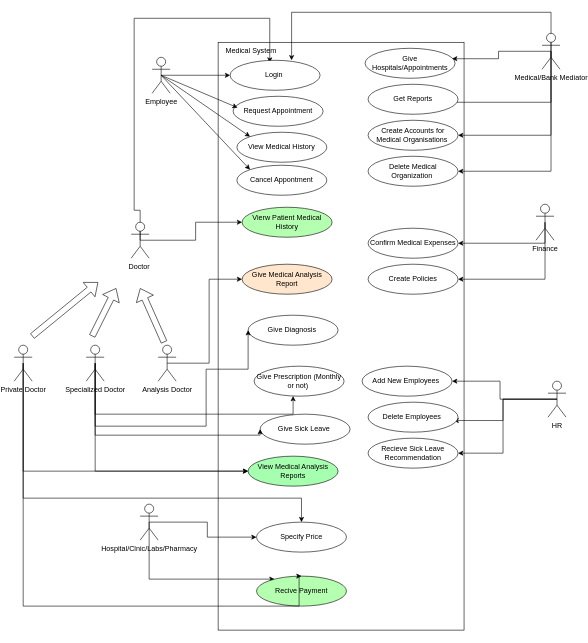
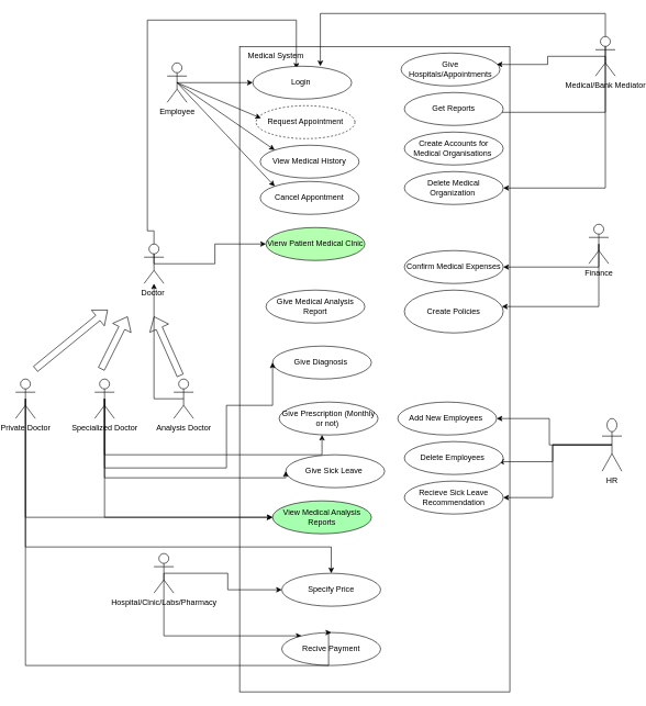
  <mxCell id="0" />
  <mxCell id="1" parent="0" />
  <mxCell id="2" value="" style="rounded=0;whiteSpace=wrap;html=1;" vertex="1" parent="1"><mxGeometry x="360" y="70" width="410" height="980" as="geometry" /></mxCell>
  <mxCell id="3" style="edgeStyle=orthogonalEdgeStyle;rounded=0;orthogonalLoop=1;jettySize=auto;html=1;exitX=0.5;exitY=0.5;exitDx=0;exitDy=0;exitPerimeter=0;entryX=1;entryY=0.5;entryDx=0;entryDy=0;" edge="1" parent="1" source="6" target="55"><mxGeometry relative="1" as="geometry" /></mxCell>
  <mxCell id="4" style="edgeStyle=orthogonalEdgeStyle;rounded=0;orthogonalLoop=1;jettySize=auto;html=1;exitX=0.5;exitY=0.5;exitDx=0;exitDy=0;exitPerimeter=0;entryX=0.951;entryY=0.612;entryDx=0;entryDy=0;entryPerimeter=0;" edge="1" parent="1" source="6" target="56"><mxGeometry relative="1" as="geometry" /></mxCell>
  <mxCell id="5" style="edgeStyle=orthogonalEdgeStyle;rounded=0;orthogonalLoop=1;jettySize=auto;html=1;exitX=0.5;exitY=0.5;exitDx=0;exitDy=0;exitPerimeter=0;entryX=1;entryY=0.5;entryDx=0;entryDy=0;" edge="1" parent="1" source="6" target="57"><mxGeometry relative="1" as="geometry" /></mxCell>
- <mxCell id="6" value="HR" style="shape=umlActor;verticalLabelPosition=bottom;verticalAlign=top;html=1;outlineConnect=0;" vertex="1" parent="1"><mxGeometry x="910" y="635" width="30" height="60" as="geometry" /></mxCell>
+ <mxCell id="6" value="HR" style="shape=umlActor;verticalLabelPosition=bottom;verticalAlign=top;html=1;outlineConnect=0;" vertex="1" parent="1"><mxGeometry x="910" y="635" width="30" height="80" as="geometry" /></mxCell>
  <mxCell id="7" style="edgeStyle=orthogonalEdgeStyle;rounded=0;orthogonalLoop=1;jettySize=auto;html=1;exitX=0.5;exitY=0.5;exitDx=0;exitDy=0;exitPerimeter=0;" edge="1" parent="1" source="8" target="25"><mxGeometry relative="1" as="geometry"><Array as="points"><mxPoint x="300" y="125" /><mxPoint x="300" y="125" /></Array></mxGeometry></mxCell>
  <mxCell id="8" value="Employee&lt;br&gt;" style="shape=umlActor;verticalLabelPosition=bottom;verticalAlign=top;html=1;outlineConnect=0;" vertex="1" parent="1"><mxGeometry x="250" y="95" width="30" height="60" as="geometry" /></mxCell>
  <mxCell id="9" style="edgeStyle=orthogonalEdgeStyle;rounded=0;orthogonalLoop=1;jettySize=auto;html=1;exitX=0.5;exitY=0.5;exitDx=0;exitDy=0;exitPerimeter=0;entryX=0.615;entryY=1.127;entryDx=0;entryDy=0;entryPerimeter=0;" edge="1" parent="1" source="11" target="24"><mxGeometry relative="1" as="geometry"><Array as="points"><mxPoint x="220" y="350" /><mxPoint x="220" y="30" /><mxPoint x="446" y="30" /></Array></mxGeometry></mxCell>
  <mxCell id="10" style="edgeStyle=orthogonalEdgeStyle;rounded=0;orthogonalLoop=1;jettySize=auto;html=1;exitX=0.5;exitY=0.5;exitDx=0;exitDy=0;exitPerimeter=0;" edge="1" parent="1" source="11" target="34"><mxGeometry relative="1" as="geometry" /></mxCell>
  <mxCell id="11" value="Doctor&amp;nbsp;" style="shape=umlActor;verticalLabelPosition=bottom;verticalAlign=top;html=1;outlineConnect=0;" vertex="1" parent="1"><mxGeometry x="215" y="370" width="30" height="60" as="geometry" /></mxCell>
  <mxCell id="12" style="edgeStyle=orthogonalEdgeStyle;rounded=0;orthogonalLoop=1;jettySize=auto;html=1;exitX=0.5;exitY=0.5;exitDx=0;exitDy=0;exitPerimeter=0;" edge="1" parent="1" source="14" target="48"><mxGeometry relative="1" as="geometry" /></mxCell>
  <mxCell id="13" style="edgeStyle=orthogonalEdgeStyle;rounded=0;orthogonalLoop=1;jettySize=auto;html=1;exitX=0.5;exitY=0.5;exitDx=0;exitDy=0;exitPerimeter=0;" edge="1" parent="1" source="14" target="49"><mxGeometry relative="1" as="geometry"><Array as="points"><mxPoint x="245" y="965" /></Array></mxGeometry></mxCell>
  <mxCell id="14" value="Hospital/Clnic/Labs/Pharmacy" style="shape=umlActor;verticalLabelPosition=bottom;verticalAlign=top;html=1;outlineConnect=0;" vertex="1" parent="1"><mxGeometry x="230" y="840" width="30" height="60" as="geometry" /></mxCell>
  <mxCell id="15" style="edgeStyle=orthogonalEdgeStyle;rounded=0;orthogonalLoop=1;jettySize=auto;html=1;exitX=0.5;exitY=0.5;exitDx=0;exitDy=0;exitPerimeter=0;entryX=0.967;entryY=0.348;entryDx=0;entryDy=0;entryPerimeter=0;" edge="1" parent="1" source="20" target="32"><mxGeometry relative="1" as="geometry" /></mxCell>
  <mxCell id="16" style="edgeStyle=orthogonalEdgeStyle;rounded=0;orthogonalLoop=1;jettySize=auto;html=1;exitX=0.5;exitY=0.5;exitDx=0;exitDy=0;exitPerimeter=0;entryX=1;entryY=0.5;entryDx=0;entryDy=0;" edge="1" parent="1" source="20" target="33"><mxGeometry relative="1" as="geometry"><Array as="points"><mxPoint x="915" y="170" /><mxPoint x="750" y="170" /></Array></mxGeometry></mxCell>
  <mxCell id="17" style="edgeStyle=orthogonalEdgeStyle;rounded=0;orthogonalLoop=1;jettySize=auto;html=1;exitX=0.5;exitY=0.5;exitDx=0;exitDy=0;exitPerimeter=0;entryX=0.75;entryY=1;entryDx=0;entryDy=0;" edge="1" parent="1" source="20" target="24"><mxGeometry relative="1" as="geometry"><Array as="points"><mxPoint x="915" y="20" /><mxPoint x="483" y="20" /></Array></mxGeometry></mxCell>
- <mxCell id="18" style="edgeStyle=orthogonalEdgeStyle;rounded=0;orthogonalLoop=1;jettySize=auto;html=1;exitX=0.5;exitY=0.5;exitDx=0;exitDy=0;exitPerimeter=0;" edge="1" parent="1" source="20" target="60"><mxGeometry relative="1" as="geometry"><Array as="points"><mxPoint x="915" y="225" /></Array></mxGeometry></mxCell>
  <mxCell id="19" style="edgeStyle=orthogonalEdgeStyle;rounded=0;orthogonalLoop=1;jettySize=auto;html=1;exitX=0.5;exitY=0.5;exitDx=0;exitDy=0;exitPerimeter=0;entryX=1;entryY=0.5;entryDx=0;entryDy=0;" edge="1" parent="1" source="20" target="62"><mxGeometry relative="1" as="geometry"><Array as="points"><mxPoint x="915" y="285" /></Array></mxGeometry></mxCell>
  <mxCell id="20" value="Medical/Bank Mediator" style="shape=umlActor;verticalLabelPosition=bottom;verticalAlign=top;html=1;outlineConnect=0;" vertex="1" parent="1"><mxGeometry x="900" y="55" width="30" height="60" as="geometry" /></mxCell>
  <mxCell id="21" style="edgeStyle=orthogonalEdgeStyle;rounded=0;orthogonalLoop=1;jettySize=auto;html=1;exitX=0.5;exitY=0.5;exitDx=0;exitDy=0;exitPerimeter=0;entryX=1;entryY=0.5;entryDx=0;entryDy=0;" edge="1" parent="1" source="23" target="58"><mxGeometry relative="1" as="geometry"><Array as="points"><mxPoint x="905" y="405" /></Array></mxGeometry></mxCell>
  <mxCell id="22" style="edgeStyle=orthogonalEdgeStyle;rounded=0;orthogonalLoop=1;jettySize=auto;html=1;exitX=0.5;exitY=0.5;exitDx=0;exitDy=0;exitPerimeter=0;" edge="1" parent="1" source="23" target="61"><mxGeometry relative="1" as="geometry"><Array as="points"><mxPoint x="905" y="465" /></Array></mxGeometry></mxCell>
  <mxCell id="23" value="Finance" style="shape=umlActor;verticalLabelPosition=bottom;verticalAlign=top;html=1;outlineConnect=0;" vertex="1" parent="1"><mxGeometry x="890" y="340" width="30" height="60" as="geometry" /></mxCell>
  <mxCell id="24" value="Medical System" style="text;html=1;strokeColor=none;fillColor=none;align=center;verticalAlign=middle;whiteSpace=wrap;rounded=0;" vertex="1" parent="1"><mxGeometry x="280" y="70" width="270" height="30" as="geometry" /></mxCell>
  <mxCell id="25" value="Login&amp;nbsp;" style="ellipse;whiteSpace=wrap;html=1;" vertex="1" parent="1"><mxGeometry x="380" y="100" width="150" height="50" as="geometry" /></mxCell>
- <mxCell id="26" value="Request Appointment" style="ellipse;whiteSpace=wrap;html=1;" vertex="1" parent="1"><mxGeometry x="385" y="160" width="150" height="50" as="geometry" /></mxCell>
+ <mxCell id="26" value="Request Appointment" style="ellipse;whiteSpace=wrap;html=1;dashed=1;" vertex="1" parent="1"><mxGeometry x="385" y="160" width="150" height="50" as="geometry" /></mxCell>
  <mxCell id="27" value="View Medical History" style="ellipse;whiteSpace=wrap;html=1;" vertex="1" parent="1"><mxGeometry x="391.25" y="220" width="150" height="50" as="geometry" /></mxCell>
  <mxCell id="28" value="Cancel Appontment" style="ellipse;whiteSpace=wrap;html=1;" vertex="1" parent="1"><mxGeometry x="391.25" y="275" width="150" height="50" as="geometry" /></mxCell>
  <mxCell id="29" value="" style="endArrow=classic;html=1;rounded=0;entryX=0.049;entryY=0.38;entryDx=0;entryDy=0;entryPerimeter=0;exitX=0.5;exitY=0.5;exitDx=0;exitDy=0;exitPerimeter=0;" edge="1" parent="1" source="8" target="26"><mxGeometry width="50" height="50" relative="1" as="geometry"><mxPoint x="550" y="350" as="sourcePoint" /><mxPoint x="600" y="300" as="targetPoint" /></mxGeometry></mxCell>
  <mxCell id="30" value="" style="endArrow=classic;html=1;rounded=0;exitX=0.5;exitY=0.5;exitDx=0;exitDy=0;exitPerimeter=0;entryX=0;entryY=0;entryDx=0;entryDy=0;" edge="1" parent="1" source="8" target="27"><mxGeometry width="50" height="50" relative="1" as="geometry"><mxPoint x="550" y="350" as="sourcePoint" /><mxPoint x="600" y="300" as="targetPoint" /></mxGeometry></mxCell>
  <mxCell id="31" value="" style="endArrow=classic;html=1;rounded=0;exitX=0.5;exitY=0.5;exitDx=0;exitDy=0;exitPerimeter=0;entryX=0;entryY=0;entryDx=0;entryDy=0;" edge="1" parent="1" source="8" target="28"><mxGeometry width="50" height="50" relative="1" as="geometry"><mxPoint x="550" y="350" as="sourcePoint" /><mxPoint x="600" y="300" as="targetPoint" /></mxGeometry></mxCell>
  <mxCell id="32" value="Give Hospitals/Appointments" style="ellipse;whiteSpace=wrap;html=1;" vertex="1" parent="1"><mxGeometry x="605" y="80" width="150" height="50" as="geometry" /></mxCell>
  <mxCell id="33" value="Get Reports" style="ellipse;whiteSpace=wrap;html=1;" vertex="1" parent="1"><mxGeometry x="610" y="140" width="150" height="50" as="geometry" /></mxCell>
- <mxCell id="34" value="Vierw Patient Medical History" style="ellipse;whiteSpace=wrap;html=1;fillColor=#B5FFB0;" vertex="1" parent="1"><mxGeometry x="400" y="345" width="150" height="50" as="geometry" /></mxCell>
+ <mxCell id="34" value="Vierw Patient Medical Clnic" style="ellipse;whiteSpace=wrap;html=1;fillColor=#B5FFB0;" vertex="1" parent="1"><mxGeometry x="400" y="345" width="150" height="50" as="geometry" /></mxCell>
  <mxCell id="35" value="Give Diagnosis&amp;nbsp;" style="ellipse;whiteSpace=wrap;html=1;" vertex="1" parent="1"><mxGeometry x="410" y="525" width="150" height="50" as="geometry" /></mxCell>
  <mxCell id="36" value="Give Sick Leave&amp;nbsp;" style="ellipse;whiteSpace=wrap;html=1;" vertex="1" parent="1"><mxGeometry x="430" y="690" width="150" height="50" as="geometry" /></mxCell>
  <mxCell id="37" value="Give Prescription (Monthly or not)&amp;nbsp;" style="ellipse;whiteSpace=wrap;html=1;" vertex="1" parent="1"><mxGeometry x="420" y="610" width="150" height="50" as="geometry" /></mxCell>
  <mxCell id="38" style="edgeStyle=orthogonalEdgeStyle;rounded=0;orthogonalLoop=1;jettySize=auto;html=1;exitX=0.5;exitY=0.5;exitDx=0;exitDy=0;exitPerimeter=0;entryX=0;entryY=0.5;entryDx=0;entryDy=0;" edge="1" parent="1" source="42" target="35"><mxGeometry relative="1" as="geometry"><Array as="points"><mxPoint x="155" y="710" /><mxPoint x="340" y="710" /><mxPoint x="340" y="615" /></Array></mxGeometry></mxCell>
  <mxCell id="39" style="edgeStyle=orthogonalEdgeStyle;rounded=0;orthogonalLoop=1;jettySize=auto;html=1;exitX=0.5;exitY=0.5;exitDx=0;exitDy=0;exitPerimeter=0;" edge="1" parent="1" source="42" target="37"><mxGeometry relative="1" as="geometry"><Array as="points"><mxPoint x="155" y="690" /><mxPoint x="485" y="690" /></Array></mxGeometry></mxCell>
  <mxCell id="40" style="edgeStyle=orthogonalEdgeStyle;rounded=0;orthogonalLoop=1;jettySize=auto;html=1;exitX=0.5;exitY=0.5;exitDx=0;exitDy=0;exitPerimeter=0;entryX=0;entryY=0.5;entryDx=0;entryDy=0;" edge="1" parent="1" source="42" target="36"><mxGeometry relative="1" as="geometry"><Array as="points"><mxPoint x="155" y="725" /></Array></mxGeometry></mxCell>
  <mxCell id="41" style="edgeStyle=orthogonalEdgeStyle;rounded=0;orthogonalLoop=1;jettySize=auto;html=1;exitX=0.5;exitY=0.5;exitDx=0;exitDy=0;exitPerimeter=0;" edge="1" parent="1" source="42" target="59"><mxGeometry relative="1" as="geometry"><Array as="points"><mxPoint x="155" y="785" /></Array></mxGeometry></mxCell>
  <mxCell id="42" value="Specialized Doctor" style="shape=umlActor;verticalLabelPosition=bottom;verticalAlign=top;html=1;outlineConnect=0;" vertex="1" parent="1"><mxGeometry x="140" y="575" width="30" height="60" as="geometry" /></mxCell>
- <mxCell id="43" style="edgeStyle=orthogonalEdgeStyle;rounded=0;orthogonalLoop=1;jettySize=auto;html=1;exitX=0.5;exitY=0.5;exitDx=0;exitDy=0;exitPerimeter=0;entryX=0;entryY=0.5;entryDx=0;entryDy=0;" edge="1" parent="1" source="44" target="47"><mxGeometry relative="1" as="geometry" /></mxCell>
+ <mxCell id="43" style="edgeStyle=orthogonalEdgeStyle;rounded=0;orthogonalLoop=1;jettySize=auto;html=1;exitX=0.5;exitY=0.5;exitDx=0;exitDy=0;exitPerimeter=0;" edge="1" parent="1" source="44" target="11"><mxGeometry relative="1" as="geometry" /></mxCell>
  <mxCell id="44" value="Analysis Doctor" style="shape=umlActor;verticalLabelPosition=bottom;verticalAlign=top;html=1;outlineConnect=0;" vertex="1" parent="1"><mxGeometry x="260" y="575" width="30" height="60" as="geometry" /></mxCell>
  <mxCell id="45" value="" style="shape=flexArrow;endArrow=classic;html=1;rounded=0;" edge="1" parent="1"><mxGeometry width="50" height="50" relative="1" as="geometry"><mxPoint x="150" y="560" as="sourcePoint" /><mxPoint x="190" y="480" as="targetPoint" /></mxGeometry></mxCell>
  <mxCell id="46" value="" style="shape=flexArrow;endArrow=classic;html=1;rounded=0;" edge="1" parent="1"><mxGeometry width="50" height="50" relative="1" as="geometry"><mxPoint x="270" y="570" as="sourcePoint" /><mxPoint x="230" y="480" as="targetPoint" /></mxGeometry></mxCell>
- <mxCell id="47" value="Give Medical Analysis Report" style="ellipse;whiteSpace=wrap;html=1;fillColor=#ffe6cc;" vertex="1" parent="1"><mxGeometry x="400" y="440" width="150" height="50" as="geometry" /></mxCell>
+ <mxCell id="47" value="Give Medical Analysis Report" style="ellipse;whiteSpace=wrap;html=1;" vertex="1" parent="1"><mxGeometry x="400" y="440" width="150" height="50" as="geometry" /></mxCell>
  <mxCell id="48" value="Specify Price" style="ellipse;whiteSpace=wrap;html=1;" vertex="1" parent="1"><mxGeometry x="424" y="870" width="150" height="50" as="geometry" /></mxCell>
- <mxCell id="49" value="Recive Payment" style="ellipse;whiteSpace=wrap;html=1;fillColor=#b5ffb0;" vertex="1" parent="1"><mxGeometry x="424" y="960" width="150" height="50" as="geometry" /></mxCell>
+ <mxCell id="49" value="Recive Payment" style="ellipse;whiteSpace=wrap;html=1;" vertex="1" parent="1"><mxGeometry x="424" y="960" width="150" height="50" as="geometry" /></mxCell>
  <mxCell id="50" style="edgeStyle=orthogonalEdgeStyle;rounded=0;orthogonalLoop=1;jettySize=auto;html=1;exitX=0.5;exitY=0.5;exitDx=0;exitDy=0;exitPerimeter=0;entryX=0.5;entryY=0;entryDx=0;entryDy=0;" edge="1" parent="1" source="53" target="48"><mxGeometry relative="1" as="geometry"><Array as="points"><mxPoint x="35" y="830" /><mxPoint x="499" y="830" /></Array></mxGeometry></mxCell>
  <mxCell id="51" style="edgeStyle=orthogonalEdgeStyle;rounded=0;orthogonalLoop=1;jettySize=auto;html=1;exitX=0.5;exitY=0.5;exitDx=0;exitDy=0;exitPerimeter=0;entryX=0.5;entryY=0;entryDx=0;entryDy=0;" edge="1" parent="1" source="53" target="49"><mxGeometry relative="1" as="geometry"><Array as="points"><mxPoint x="35" y="1010" /><mxPoint x="495" y="1010" /></Array></mxGeometry></mxCell>
  <mxCell id="52" style="edgeStyle=orthogonalEdgeStyle;rounded=0;orthogonalLoop=1;jettySize=auto;html=1;exitX=0.5;exitY=0.5;exitDx=0;exitDy=0;exitPerimeter=0;" edge="1" parent="1" source="53" target="59"><mxGeometry relative="1" as="geometry"><Array as="points"><mxPoint x="35" y="785" /></Array></mxGeometry></mxCell>
  <mxCell id="53" value="Private Doctor" style="shape=umlActor;verticalLabelPosition=bottom;verticalAlign=top;html=1;outlineConnect=0;" vertex="1" parent="1"><mxGeometry x="20" y="575" width="30" height="60" as="geometry" /></mxCell>
  <mxCell id="54" value="" style="shape=flexArrow;endArrow=classic;html=1;rounded=0;" edge="1" parent="1"><mxGeometry width="50" height="50" relative="1" as="geometry"><mxPoint x="50" y="560" as="sourcePoint" /><mxPoint y="470" as="targetPoint" x="160" /></mxGeometry></mxCell>
  <mxCell id="55" value="Add New Employees&amp;nbsp;" style="ellipse;whiteSpace=wrap;html=1;" vertex="1" parent="1"><mxGeometry x="600" y="610" width="150" height="50" as="geometry" /></mxCell>
  <mxCell id="56" value="Delete Employees&amp;nbsp;" style="ellipse;whiteSpace=wrap;html=1;" vertex="1" parent="1"><mxGeometry x="610" y="670" width="150" height="50" as="geometry" /></mxCell>
  <mxCell id="57" value="Recieve Sick Leave Recommendation" style="ellipse;whiteSpace=wrap;html=1;" vertex="1" parent="1"><mxGeometry x="610" y="730" width="150" height="50" as="geometry" /></mxCell>
  <mxCell id="58" value="Confirm Medical Expenses" style="ellipse;whiteSpace=wrap;html=1;" vertex="1" parent="1"><mxGeometry x="610" y="380" width="150" height="50" as="geometry" /></mxCell>
  <mxCell id="59" value="View Medical Analysis Reports" style="ellipse;whiteSpace=wrap;html=1;fillColor=#A6FFAF;" vertex="1" parent="1"><mxGeometry x="410" y="760" width="150" height="50" as="geometry" /></mxCell>
  <mxCell id="60" value="Create Accounts for Medical Organisations&amp;nbsp;" style="ellipse;whiteSpace=wrap;html=1;" vertex="1" parent="1"><mxGeometry x="610" y="200" width="150" height="50" as="geometry" /></mxCell>
- <mxCell id="61" value="Create Policies" style="ellipse;whiteSpace=wrap;html=1;" vertex="1" parent="1"><mxGeometry x="610" y="440" width="150" height="50" as="geometry" /></mxCell>
+ <mxCell id="61" value="Create Policies" style="ellipse;whiteSpace=wrap;html=1;" vertex="1" parent="1"><mxGeometry x="610" y="440" width="150" height="65" as="geometry" /></mxCell>
  <mxCell id="62" value="Delete Medical Organization&amp;nbsp;" style="ellipse;whiteSpace=wrap;html=1;" vertex="1" parent="1"><mxGeometry x="610" y="260" width="150" height="50" as="geometry" /></mxCell>
